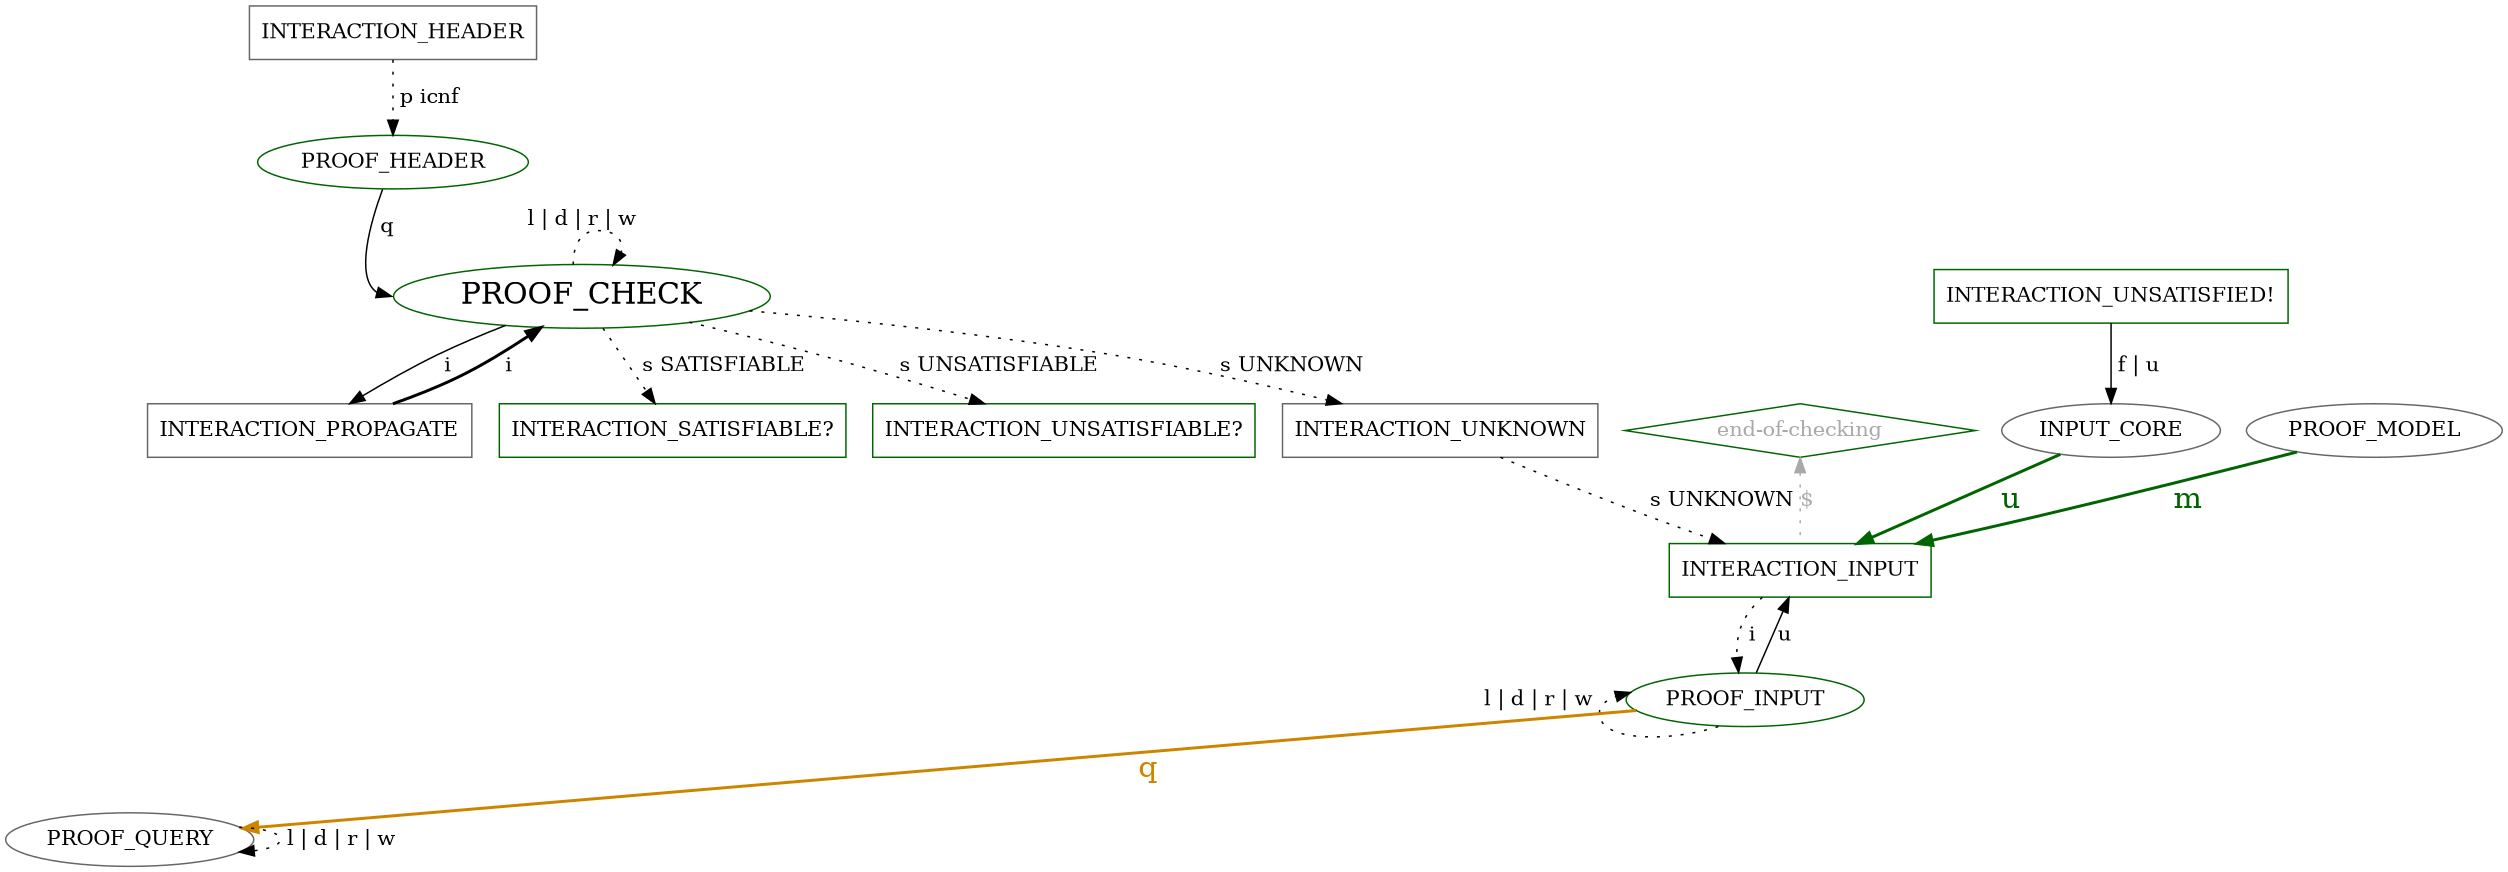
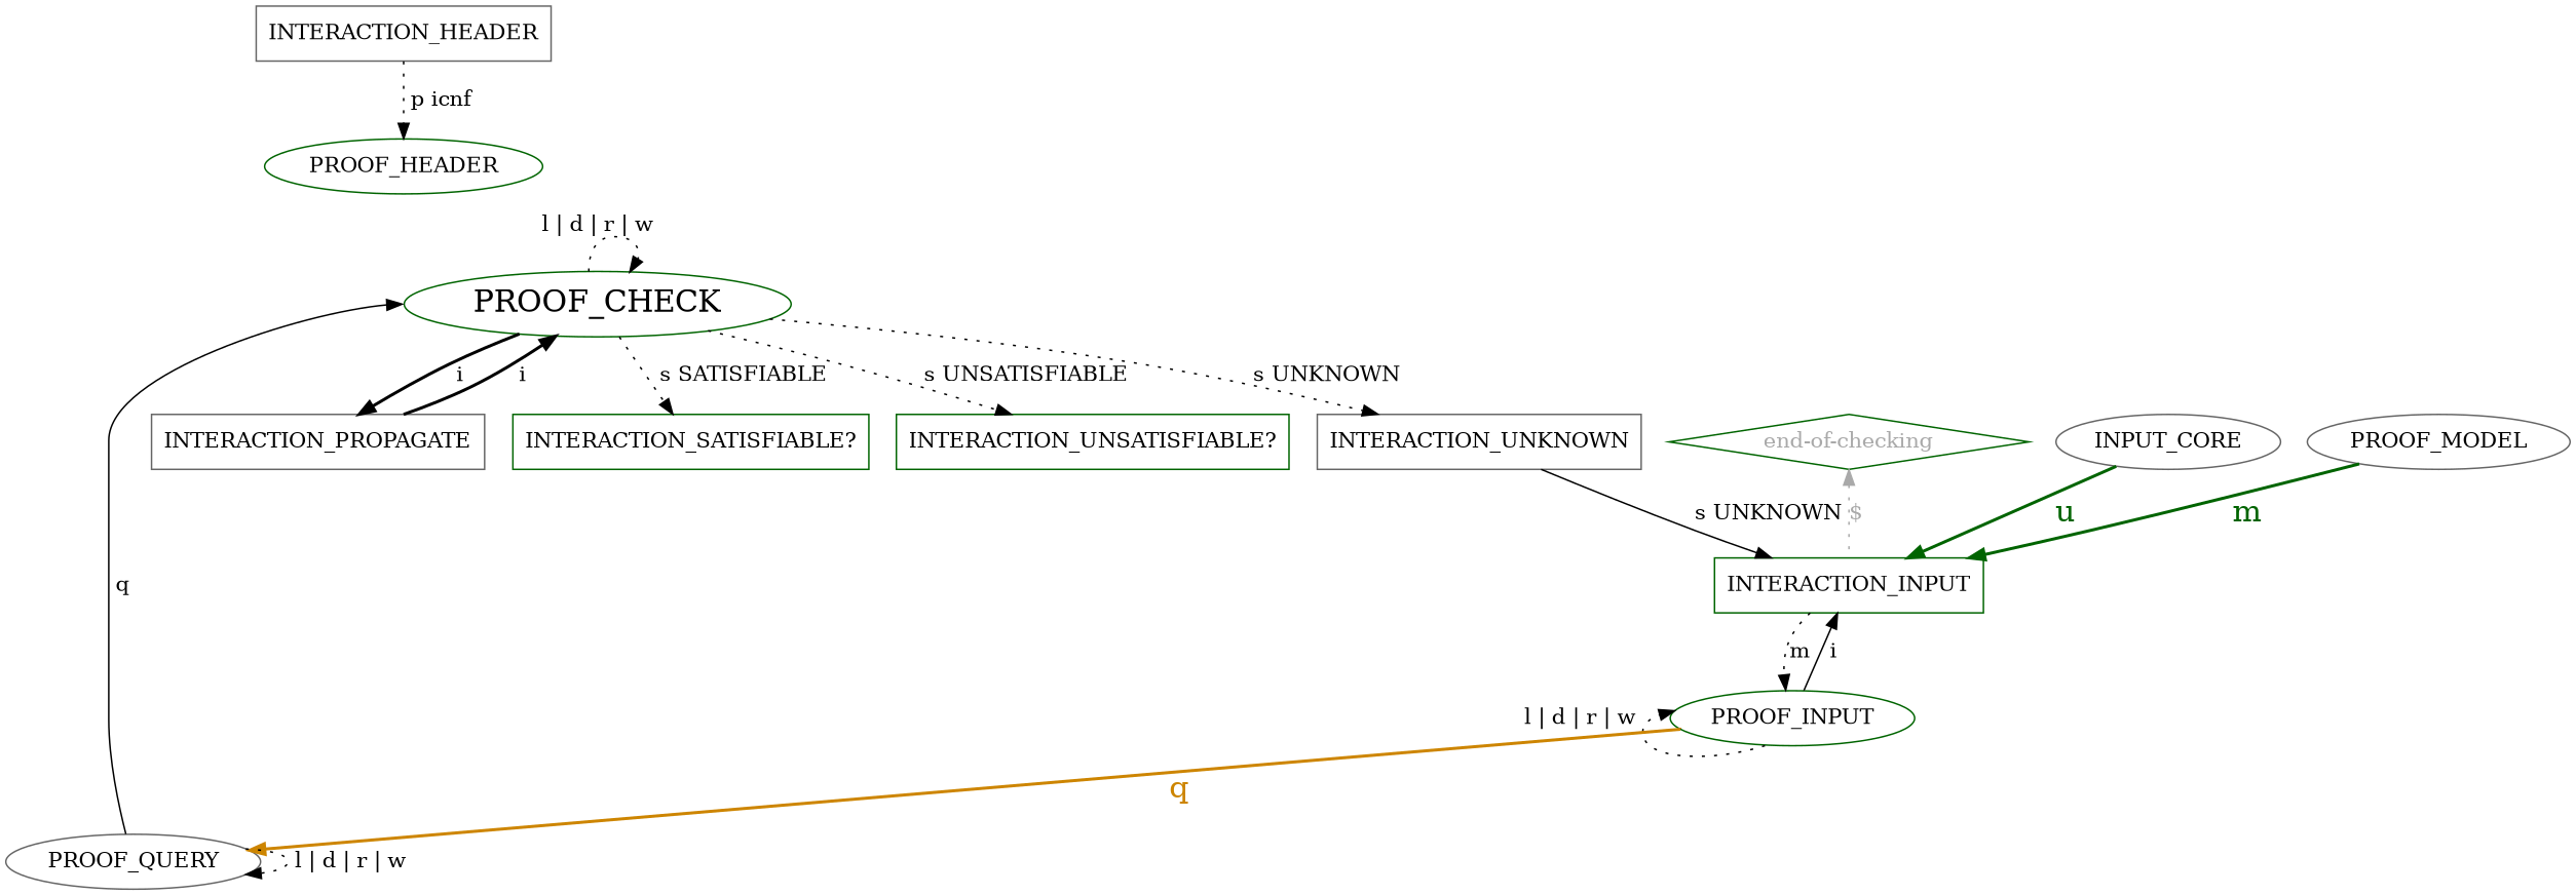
  digraph {
    node [color=darkgreen shape=box]
    edge [style=dotted]
    INTERACTION_HEADER [color=gray40]
    PROOF_HEADER [shape=""]
    PROOF_INPUT [shape=""]
    INTERACTION_INPUT
    PROOF_QUERY [color=gray40 shape=""]
    PROOF_CHECK [fontsize=20 shape=""]
    "end-of-checking" [fontcolor=darkgray shape=diamond]
    INTERACTION_PROPAGATE [color=gray40]
    n9 [label="INTERACTION_SATISFIABLE?"]
    n10 [label="INTERACTION_UNSATISFIABLE?"]
    INTERACTION_UNKNOWN [color=gray40]
-   n12 [label="INTERACTION_UNSATISFIED!"]
    n13 [color=gray40 label=INPUT_CORE shape=""]
    PROOF_MODEL [color=gray40 shape=""]
    INTERACTION_HEADER -> PROOF_HEADER [label=" p icnf"]
    PROOF_INPUT -> PROOF_INPUT [label=" l | d | r | w " tailport=sw]
-   PROOF_INPUT -> INTERACTION_INPUT [label=" u " style=solid]
+   PROOF_INPUT -> INTERACTION_INPUT [label=" i " style=solid]
    PROOF_INPUT -> PROOF_QUERY [color=orange3 fontcolor=orange3 fontsize=20 label=" q " style=bold]
-   INTERACTION_INPUT -> PROOF_INPUT [label=" i "]
+   INTERACTION_INPUT -> PROOF_INPUT [label=" m "]
    PROOF_QUERY -> PROOF_QUERY [label=" l | d | r | w "]
-   PROOF_HEADER -> PROOF_CHECK [headport=w label=" q " style=solid]
+   PROOF_QUERY -> PROOF_CHECK [headport=w label=" q " style=solid]
    PROOF_CHECK -> PROOF_CHECK [headport=ne label=" l | d | r | w " tailport=_]
-   PROOF_CHECK -> INTERACTION_PROPAGATE [label=" i " style=solid]
+   PROOF_CHECK -> INTERACTION_PROPAGATE [label=" i " style=bold]
    PROOF_CHECK -> n9 [label=" s SATISFIABLE "]
    PROOF_CHECK -> n10 [label=" s UNSATISFIABLE "]
    PROOF_CHECK -> INTERACTION_UNKNOWN [label="s UNKNOWN"]
    "end-of-checking" -> INTERACTION_INPUT [color=darkgray dir=back fontcolor=darkgray label="$    "]
    INTERACTION_PROPAGATE -> PROOF_CHECK [label=" i " style=bold]
-   INTERACTION_UNKNOWN -> INTERACTION_INPUT [label="s UNKNOWN"]
-   n12 -> n13 [label=" f | u " style=solid]
+   INTERACTION_UNKNOWN -> INTERACTION_INPUT [label="s UNKNOWN" style=solid]
    n13 -> INTERACTION_INPUT [color=darkgreen fontcolor=darkgreen fontsize=20 label=" u " style=bold]
    PROOF_MODEL -> INTERACTION_INPUT [color=darkgreen fontcolor=darkgreen fontsize=20 label=" m " style=bold]
  }
